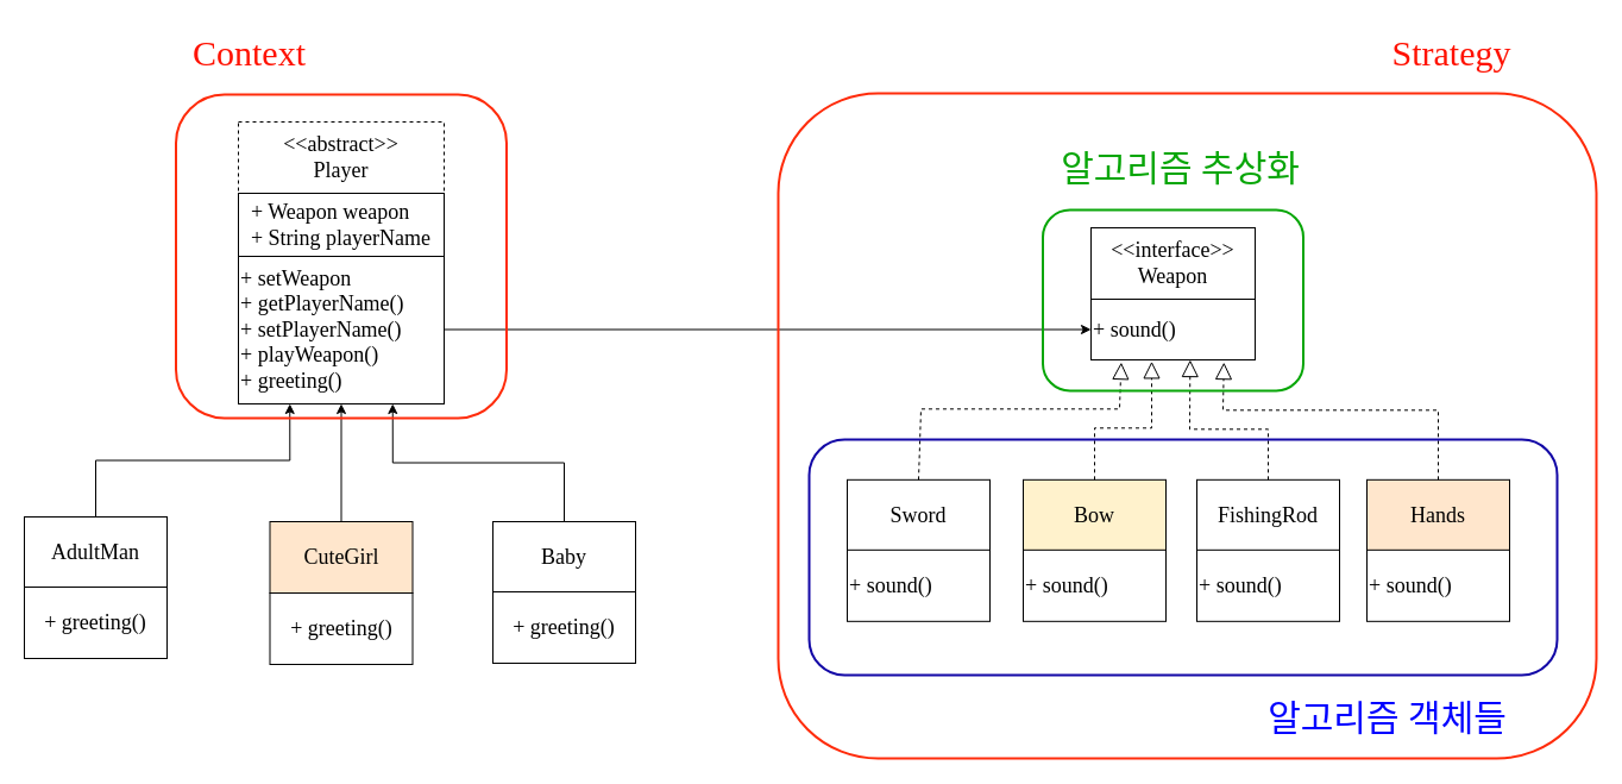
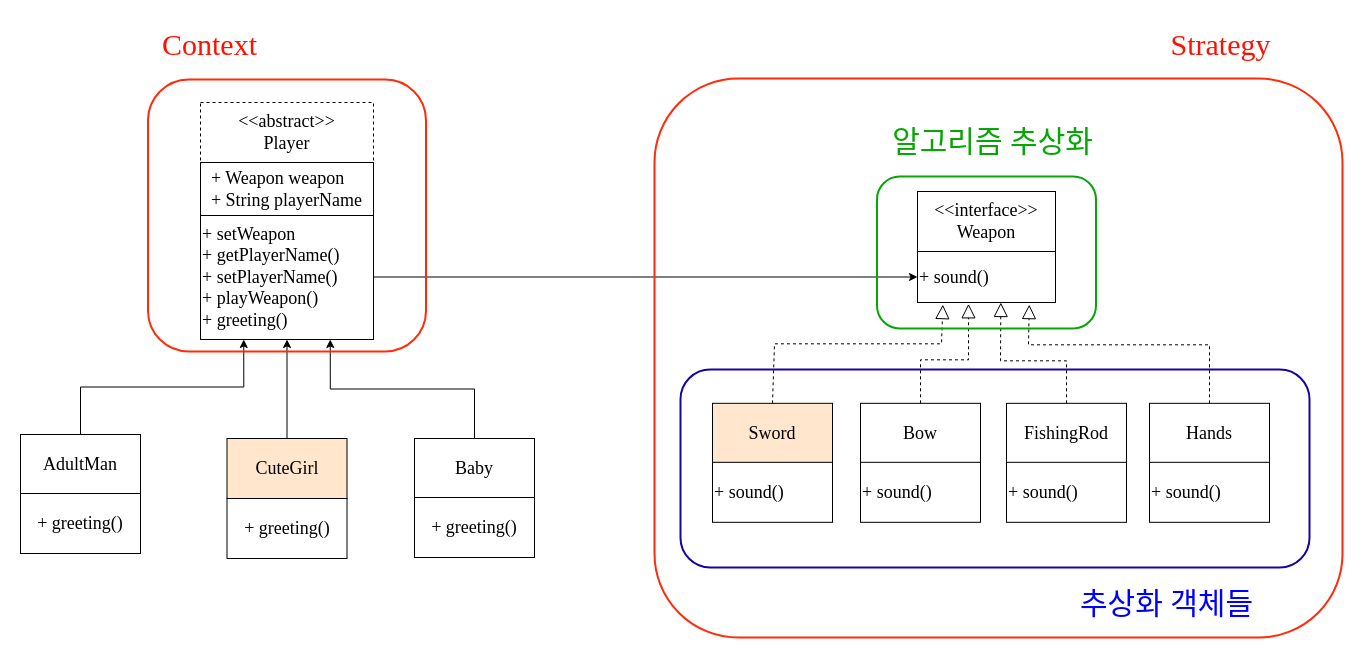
  <mxCell id="0" />
  <mxCell id="1" parent="0" />
  <mxCell id="2" style="edgeStyle=orthogonalEdgeStyle;rounded=0;orthogonalLoop=1;jettySize=auto;html=1;exitX=0.5;exitY=0;exitDx=0;exitDy=0;entryX=0.25;entryY=1;entryDx=0;entryDy=0;fontFamily=BinggraeMelona-Bold;fontSource=https%3A%2F%2Fcdn.jsdelivr.net%2Fgh%2Fprojectnoonnu%2Fnoonfonts_twelve%401.0%2FBinggraeMelona-Bold.woff;fontSize=18;" parent="1" source="3" target="17" edge="1"><mxGeometry relative="1" as="geometry"><mxPoint x="273.886" y="339" as="targetPoint" /></mxGeometry></mxCell>
  <mxCell id="3" value="AdultMan" style="rounded=0;whiteSpace=wrap;html=1;fontFamily=BinggraeMelona-Bold;fontSource=https%3A%2F%2Fcdn.jsdelivr.net%2Fgh%2Fprojectnoonnu%2Fnoonfonts_twelve%401.0%2FBinggraeMelona-Bold.woff;fontSize=18;" parent="1" vertex="1"><mxGeometry x="20" y="434" width="120" height="60" as="geometry" /></mxCell>
  <mxCell id="4" style="edgeStyle=orthogonalEdgeStyle;rounded=0;orthogonalLoop=1;jettySize=auto;html=1;exitX=0.5;exitY=0;exitDx=0;exitDy=0;entryX=0.5;entryY=1;entryDx=0;entryDy=0;" parent="1" source="5" target="17" edge="1"><mxGeometry relative="1" as="geometry" /></mxCell>
  <mxCell id="5" value="CuteGirl" style="rounded=0;whiteSpace=wrap;html=1;fontFamily=BinggraeMelona-Bold;fontSource=https%3A%2F%2Fcdn.jsdelivr.net%2Fgh%2Fprojectnoonnu%2Fnoonfonts_twelve%401.0%2FBinggraeMelona-Bold.woff;fontSize=18;fillColor=#ffe6cc;" parent="1" vertex="1"><mxGeometry x="226.5" y="438" width="120" height="60" as="geometry" /></mxCell>
- <mxCell id="6" value="Sword" style="rounded=0;whiteSpace=wrap;html=1;fontFamily=BinggraeMelona-Bold;fontSource=https%3A%2F%2Fcdn.jsdelivr.net%2Fgh%2Fprojectnoonnu%2Fnoonfonts_twelve%401.0%2FBinggraeMelona-Bold.woff;fontSize=18;" parent="1" vertex="1"><mxGeometry x="712" y="402.82" width="120" height="60" as="geometry" /></mxCell>
- <mxCell id="7" value="Bow" style="rounded=0;whiteSpace=wrap;html=1;fontFamily=BinggraeMelona-Bold;fontSource=https%3A%2F%2Fcdn.jsdelivr.net%2Fgh%2Fprojectnoonnu%2Fnoonfonts_twelve%401.0%2FBinggraeMelona-Bold.woff;fontSize=18;fillColor=#fff2cc;" parent="1" vertex="1"><mxGeometry x="860" y="402.82" width="120" height="60" as="geometry" /></mxCell>
+ <mxCell id="6" value="Sword" style="rounded=0;whiteSpace=wrap;html=1;fontFamily=BinggraeMelona-Bold;fontSource=https%3A%2F%2Fcdn.jsdelivr.net%2Fgh%2Fprojectnoonnu%2Fnoonfonts_twelve%401.0%2FBinggraeMelona-Bold.woff;fontSize=18;fillColor=#ffe6cc;" parent="1" vertex="1"><mxGeometry x="712" y="402.82" width="120" height="60" as="geometry" /></mxCell>
+ <mxCell id="7" value="Bow" style="rounded=0;whiteSpace=wrap;html=1;fontFamily=BinggraeMelona-Bold;fontSource=https%3A%2F%2Fcdn.jsdelivr.net%2Fgh%2Fprojectnoonnu%2Fnoonfonts_twelve%401.0%2FBinggraeMelona-Bold.woff;fontSize=18;" parent="1" vertex="1"><mxGeometry x="860" y="402.82" width="120" height="60" as="geometry" /></mxCell>
  <mxCell id="8" value="FishingRod" style="rounded=0;whiteSpace=wrap;html=1;fontFamily=BinggraeMelona-Bold;fontSource=https%3A%2F%2Fcdn.jsdelivr.net%2Fgh%2Fprojectnoonnu%2Fnoonfonts_twelve%401.0%2FBinggraeMelona-Bold.woff;fontSize=18;" parent="1" vertex="1"><mxGeometry x="1006" y="402.82" width="120" height="60" as="geometry" /></mxCell>
- <mxCell id="9" value="Hands" style="rounded=0;whiteSpace=wrap;html=1;fontFamily=BinggraeMelona-Bold;fontSource=https%3A%2F%2Fcdn.jsdelivr.net%2Fgh%2Fprojectnoonnu%2Fnoonfonts_twelve%401.0%2FBinggraeMelona-Bold.woff;fontSize=18;fillColor=#ffe6cc;" parent="1" vertex="1"><mxGeometry x="1149" y="402.82" width="120" height="60" as="geometry" /></mxCell>
+ <mxCell id="9" value="Hands" style="rounded=0;whiteSpace=wrap;html=1;fontFamily=BinggraeMelona-Bold;fontSource=https%3A%2F%2Fcdn.jsdelivr.net%2Fgh%2Fprojectnoonnu%2Fnoonfonts_twelve%401.0%2FBinggraeMelona-Bold.woff;fontSize=18;" parent="1" vertex="1"><mxGeometry x="1149" y="402.82" width="120" height="60" as="geometry" /></mxCell>
  <mxCell id="10" value="" style="endArrow=block;dashed=1;endFill=0;endSize=12;html=1;rounded=0;exitX=0.5;exitY=0;exitDx=0;exitDy=0;entryX=0.81;entryY=1.013;entryDx=0;entryDy=0;entryPerimeter=0;fontFamily=BinggraeMelona-Bold;fontSource=https%3A%2F%2Fcdn.jsdelivr.net%2Fgh%2Fprojectnoonnu%2Fnoonfonts_twelve%401.0%2FBinggraeMelona-Bold.woff;fontSize=18;" parent="1" source="9" edge="1"><mxGeometry width="160" relative="1" as="geometry"><mxPoint x="1209" y="388.32" as="sourcePoint" /><mxPoint x="1028.78" y="304.1" as="targetPoint" /><Array as="points"><mxPoint x="1209" y="344.32" /><mxPoint x="1028" y="344.32" /></Array></mxGeometry></mxCell>
  <mxCell id="11" value="" style="endArrow=block;dashed=1;endFill=0;endSize=12;html=1;rounded=0;entryX=0.184;entryY=1.013;entryDx=0;entryDy=0;exitX=0.5;exitY=0;exitDx=0;exitDy=0;entryPerimeter=0;fontFamily=BinggraeMelona-Bold;fontSource=https%3A%2F%2Fcdn.jsdelivr.net%2Fgh%2Fprojectnoonnu%2Fnoonfonts_twelve%401.0%2FBinggraeMelona-Bold.woff;fontSize=18;" parent="1" source="6" edge="1"><mxGeometry width="160" relative="1" as="geometry"><mxPoint x="774" y="387.32" as="sourcePoint" /><mxPoint x="942.392" y="304.1" as="targetPoint" /><Array as="points"><mxPoint x="774" y="343.32" /><mxPoint x="941" y="343.32" /></Array></mxGeometry></mxCell>
  <mxCell id="12" value="" style="endArrow=block;dashed=1;endFill=0;endSize=12;html=1;rounded=0;entryX=0.129;entryY=0.996;entryDx=0;entryDy=0;exitX=0.5;exitY=0;exitDx=0;exitDy=0;entryPerimeter=0;fontFamily=BinggraeMelona-Bold;fontSource=https%3A%2F%2Fcdn.jsdelivr.net%2Fgh%2Fprojectnoonnu%2Fnoonfonts_twelve%401.0%2FBinggraeMelona-Bold.woff;fontSize=18;" parent="1" source="7" edge="1"><mxGeometry width="160" relative="1" as="geometry"><mxPoint x="801" y="387.32" as="sourcePoint" /><mxPoint x="968" y="303.32" as="targetPoint" /><Array as="points"><mxPoint x="920" y="359.32" /><mxPoint x="968" y="359.32" /></Array></mxGeometry></mxCell>
  <mxCell id="13" value="" style="endArrow=block;dashed=1;endFill=0;endSize=12;html=1;rounded=0;entryX=0.604;entryY=0.978;entryDx=0;entryDy=0;exitX=0.5;exitY=0;exitDx=0;exitDy=0;entryPerimeter=0;fontFamily=BinggraeMelona-Bold;fontSource=https%3A%2F%2Fcdn.jsdelivr.net%2Fgh%2Fprojectnoonnu%2Fnoonfonts_twelve%401.0%2FBinggraeMelona-Bold.woff;fontSize=18;" parent="1" source="8" edge="1"><mxGeometry width="160" relative="1" as="geometry"><mxPoint x="1181" y="392.32" as="sourcePoint" /><mxPoint x="1000.352" y="302" as="targetPoint" /><Array as="points"><mxPoint x="1066" y="360.32" /><mxPoint x="1000" y="360.32" /></Array></mxGeometry></mxCell>
  <mxCell id="14" value="&amp;lt;&amp;lt;abstract&amp;gt;&amp;gt;&lt;br style=&quot;font-size: 18px;&quot;&gt;Player" style="rounded=0;whiteSpace=wrap;html=1;fontFamily=BinggraeMelona-Bold;fontSource=https%3A%2F%2Fcdn.jsdelivr.net%2Fgh%2Fprojectnoonnu%2Fnoonfonts_twelve%401.0%2FBinggraeMelona-Bold.woff;fontSize=18;dashed=1;" parent="1" vertex="1"><mxGeometry x="200" y="102" width="173" height="60" as="geometry" /></mxCell>
  <mxCell id="15" value="+ greeting()" style="rounded=0;whiteSpace=wrap;html=1;fontFamily=BinggraeMelona-Bold;fontSource=https%3A%2F%2Fcdn.jsdelivr.net%2Fgh%2Fprojectnoonnu%2Fnoonfonts_twelve%401.0%2FBinggraeMelona-Bold.woff;fontSize=18;" parent="1" vertex="1"><mxGeometry x="20" y="493" width="120" height="60" as="geometry" /></mxCell>
  <mxCell id="16" style="edgeStyle=orthogonalEdgeStyle;rounded=0;orthogonalLoop=1;jettySize=auto;html=1;exitX=1;exitY=0.5;exitDx=0;exitDy=0;entryX=0;entryY=0.5;entryDx=0;entryDy=0;fontFamily=BinggraeMelona-Bold;fontSource=https%3A%2F%2Fcdn.jsdelivr.net%2Fgh%2Fprojectnoonnu%2Fnoonfonts_twelve%401.0%2FBinggraeMelona-Bold.woff;fontSize=18;" parent="1" source="17" target="27" edge="1"><mxGeometry relative="1" as="geometry" /></mxCell>
  <mxCell id="17" value="+ setWeapon&lt;br style=&quot;font-size: 18px;&quot;&gt;+ getPlayerName()&lt;br style=&quot;font-size: 18px;&quot;&gt;+ setPlayerName()&lt;br&gt;+ playWeapon()&lt;br&gt;+&amp;nbsp;greeting()" style="rounded=0;whiteSpace=wrap;html=1;align=left;fontFamily=BinggraeMelona-Bold;fontSource=https%3A%2F%2Fcdn.jsdelivr.net%2Fgh%2Fprojectnoonnu%2Fnoonfonts_twelve%401.0%2FBinggraeMelona-Bold.woff;fontSize=18;fontStyle=0" parent="1" vertex="1"><mxGeometry x="200" y="214" width="173" height="125" as="geometry" /></mxCell>
  <mxCell id="18" value="+ greeting()" style="rounded=0;whiteSpace=wrap;html=1;fontFamily=BinggraeMelona-Bold;fontSource=https%3A%2F%2Fcdn.jsdelivr.net%2Fgh%2Fprojectnoonnu%2Fnoonfonts_twelve%401.0%2FBinggraeMelona-Bold.woff;fontSize=18;" parent="1" vertex="1"><mxGeometry x="226.5" y="498" width="120" height="60" as="geometry" /></mxCell>
  <mxCell id="19" style="edgeStyle=orthogonalEdgeStyle;rounded=0;orthogonalLoop=1;jettySize=auto;html=1;exitX=0.5;exitY=0;exitDx=0;exitDy=0;entryX=0.75;entryY=1;entryDx=0;entryDy=0;fontFamily=BinggraeMelona-Bold;fontSource=https%3A%2F%2Fcdn.jsdelivr.net%2Fgh%2Fprojectnoonnu%2Fnoonfonts_twelve%401.0%2FBinggraeMelona-Bold.woff;fontSize=18;" parent="1" source="20" target="17" edge="1"><mxGeometry relative="1" as="geometry"><mxPoint x="667.886" y="343" as="targetPoint" /></mxGeometry></mxCell>
  <mxCell id="20" value="Baby" style="rounded=0;whiteSpace=wrap;html=1;fontFamily=BinggraeMelona-Bold;fontSource=https%3A%2F%2Fcdn.jsdelivr.net%2Fgh%2Fprojectnoonnu%2Fnoonfonts_twelve%401.0%2FBinggraeMelona-Bold.woff;fontSize=18;" parent="1" vertex="1"><mxGeometry x="414" y="438" width="120" height="60" as="geometry" /></mxCell>
  <mxCell id="21" value="+ greeting()" style="rounded=0;whiteSpace=wrap;html=1;fontFamily=BinggraeMelona-Bold;fontSource=https%3A%2F%2Fcdn.jsdelivr.net%2Fgh%2Fprojectnoonnu%2Fnoonfonts_twelve%401.0%2FBinggraeMelona-Bold.woff;fontSize=18;" parent="1" vertex="1"><mxGeometry x="414" y="497" width="120" height="60" as="geometry" /></mxCell>
  <mxCell id="22" value="+ sound()" style="rounded=0;whiteSpace=wrap;html=1;fontFamily=BinggraeMelona-Bold;fontSource=https%3A%2F%2Fcdn.jsdelivr.net%2Fgh%2Fprojectnoonnu%2Fnoonfonts_twelve%401.0%2FBinggraeMelona-Bold.woff;fontSize=18;align=left;" parent="1" vertex="1"><mxGeometry x="712" y="461.82" width="120" height="60" as="geometry" /></mxCell>
  <mxCell id="23" value="+&amp;nbsp;sound()" style="rounded=0;whiteSpace=wrap;html=1;fontFamily=BinggraeMelona-Bold;fontSource=https%3A%2F%2Fcdn.jsdelivr.net%2Fgh%2Fprojectnoonnu%2Fnoonfonts_twelve%401.0%2FBinggraeMelona-Bold.woff;fontSize=18;align=left;" parent="1" vertex="1"><mxGeometry x="860" y="461.82" width="120" height="60" as="geometry" /></mxCell>
  <mxCell id="24" value="+&amp;nbsp;sound()" style="rounded=0;whiteSpace=wrap;html=1;fontFamily=BinggraeMelona-Bold;fontSource=https%3A%2F%2Fcdn.jsdelivr.net%2Fgh%2Fprojectnoonnu%2Fnoonfonts_twelve%401.0%2FBinggraeMelona-Bold.woff;fontSize=18;align=left;" parent="1" vertex="1"><mxGeometry x="1006" y="461.82" width="120" height="60" as="geometry" /></mxCell>
  <mxCell id="25" value="+&amp;nbsp;sound()" style="rounded=0;whiteSpace=wrap;html=1;fontFamily=BinggraeMelona-Bold;fontSource=https%3A%2F%2Fcdn.jsdelivr.net%2Fgh%2Fprojectnoonnu%2Fnoonfonts_twelve%401.0%2FBinggraeMelona-Bold.woff;fontSize=18;align=left;" parent="1" vertex="1"><mxGeometry x="1149" y="461.82" width="120" height="60" as="geometry" /></mxCell>
  <mxCell id="26" value="&amp;lt;&amp;lt;interface&amp;gt;&amp;gt;&lt;br style=&quot;font-size: 18px;&quot;&gt;Weapon" style="rounded=0;whiteSpace=wrap;html=1;fontFamily=BinggraeMelona-Bold;fontSource=https%3A%2F%2Fcdn.jsdelivr.net%2Fgh%2Fprojectnoonnu%2Fnoonfonts_twelve%401.0%2FBinggraeMelona-Bold.woff;fontSize=18;" parent="1" vertex="1"><mxGeometry x="917" y="191" width="138" height="60" as="geometry" /></mxCell>
  <mxCell id="27" value="+&amp;nbsp;sound()" style="rounded=0;whiteSpace=wrap;html=1;fontFamily=BinggraeMelona-Bold;fontSource=https%3A%2F%2Fcdn.jsdelivr.net%2Fgh%2Fprojectnoonnu%2Fnoonfonts_twelve%401.0%2FBinggraeMelona-Bold.woff;fontSize=18;align=left;" parent="1" vertex="1"><mxGeometry x="917" y="251" width="138" height="51" as="geometry" /></mxCell>
  <mxCell id="28" value="&lt;div style=&quot;text-align: left;&quot;&gt;&lt;span style=&quot;background-color: initial;&quot;&gt;+ Weapon weapon&lt;/span&gt;&lt;/div&gt;&lt;div style=&quot;text-align: left;&quot;&gt;&lt;span style=&quot;background-color: initial;&quot;&gt;+ String playerName&lt;/span&gt;&lt;/div&gt;" style="rounded=0;whiteSpace=wrap;html=1;fontFamily=BinggraeMelona-Bold;fontSource=https%3A%2F%2Fcdn.jsdelivr.net%2Fgh%2Fprojectnoonnu%2Fnoonfonts_twelve%401.0%2FBinggraeMelona-Bold.woff;fontSize=18;" parent="1" vertex="1"><mxGeometry x="200" y="162" width="173" height="53" as="geometry" /></mxCell>
  <mxCell id="29" value="" style="rounded=1;whiteSpace=wrap;html=1;labelBackgroundColor=none;fillColor=none;strokeColor=#FF2B0A;strokeWidth=2;" parent="1" vertex="1"><mxGeometry x="147.5" y="79" width="278" height="272" as="geometry" /></mxCell>
  <mxCell id="30" value="&lt;font data-font-src=&quot;https://cdn.jsdelivr.net/gh/projectnoonnu/noonfonts_twelve@1.0/BinggraeMelona-Bold.woff&quot; style=&quot;font-size: 30px;&quot;&gt;Context&lt;/font&gt;" style="text;html=1;align=center;verticalAlign=middle;resizable=0;points=[];autosize=1;strokeColor=none;fillColor=none;fontColor=#FF1100;fontSize=30;fontFamily=BinggraeMelona-Bold;fontSource=https%3A%2F%2Fcdn.jsdelivr.net%2Fgh%2Fprojectnoonnu%2Fnoonfonts_twelve%401.0%2FBinggraeMelona-Bold.woff;" parent="1" vertex="1"><mxGeometry x="147.5" y="20" width="122" height="48" as="geometry" /></mxCell>
  <mxCell id="31" value="" style="rounded=1;whiteSpace=wrap;html=1;labelBackgroundColor=none;fillColor=none;strokeColor=#1207a6;strokeWidth=2;" parent="1" vertex="1"><mxGeometry x="680" y="369" width="629" height="198" as="geometry" /></mxCell>
- <mxCell id="32" value="&lt;font color=&quot;#0000ff&quot;&gt;알고리즘 객체들&lt;/font&gt;" style="text;html=1;align=center;verticalAlign=middle;resizable=0;points=[];autosize=1;strokeColor=none;fillColor=none;fontColor=#FF1100;fontSize=30;fontFamily=BinggraeMelona-Bold;fontSource=https%3A%2F%2Fcdn.jsdelivr.net%2Fgh%2Fprojectnoonnu%2Fnoonfonts_twelve%401.0%2FBinggraeMelona-Bold.woff;" parent="1" vertex="1"><mxGeometry x="1056" y="579" width="220" height="48" as="geometry" /></mxCell>
+ <mxCell id="32" value="&lt;font color=&quot;#0000ff&quot;&gt;추상화 객체들&lt;/font&gt;" style="text;html=1;align=center;verticalAlign=middle;resizable=0;points=[];autosize=1;strokeColor=none;fillColor=none;fontColor=#FF1100;fontSize=30;fontFamily=BinggraeMelona-Bold;fontSource=https%3A%2F%2Fcdn.jsdelivr.net%2Fgh%2Fprojectnoonnu%2Fnoonfonts_twelve%401.0%2FBinggraeMelona-Bold.woff;" parent="1" vertex="1"><mxGeometry x="1056" y="579" width="220" height="48" as="geometry" /></mxCell>
  <mxCell id="33" value="&lt;font&gt;알고리즘 추상화&lt;/font&gt;" style="text;html=1;align=center;verticalAlign=middle;resizable=0;points=[];autosize=1;strokeColor=none;fillColor=none;fontColor=#07A607;fontSize=30;fontFamily=BinggraeMelona-Bold;fontSource=https%3A%2F%2Fcdn.jsdelivr.net%2Fgh%2Fprojectnoonnu%2Fnoonfonts_twelve%401.0%2FBinggraeMelona-Bold.woff;" vertex="1" parent="1"><mxGeometry x="882" y="117" width="220" height="48" as="geometry" /></mxCell>
  <mxCell id="34" value="" style="rounded=1;whiteSpace=wrap;html=1;labelBackgroundColor=none;fillColor=none;strokeColor=#07A607;strokeWidth=2;" vertex="1" parent="1"><mxGeometry x="876.5" y="176" width="219" height="152" as="geometry" /></mxCell>
  <mxCell id="35" value="" style="rounded=1;whiteSpace=wrap;html=1;labelBackgroundColor=none;fillColor=none;strokeColor=#FF2B0A;strokeWidth=2;" vertex="1" parent="1"><mxGeometry x="654" y="78" width="688" height="559" as="geometry" /></mxCell>
  <mxCell id="36" value="&lt;font data-font-src=&quot;https://cdn.jsdelivr.net/gh/projectnoonnu/noonfonts_twelve@1.0/BinggraeMelona-Bold.woff&quot; style=&quot;font-size: 30px;&quot;&gt;Strategy&lt;br&gt;&lt;/font&gt;" style="text;html=1;align=center;verticalAlign=middle;resizable=0;points=[];autosize=1;strokeColor=none;fillColor=none;fontColor=#FF1100;fontSize=30;fontFamily=BinggraeMelona-Bold;fontSource=https%3A%2F%2Fcdn.jsdelivr.net%2Fgh%2Fprojectnoonnu%2Fnoonfonts_twelve%401.0%2FBinggraeMelona-Bold.woff;" vertex="1" parent="1"><mxGeometry x="1154" y="20" width="131" height="48" as="geometry" /></mxCell>
